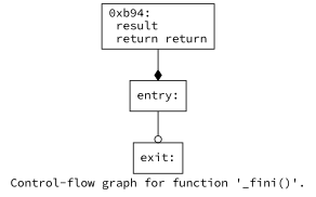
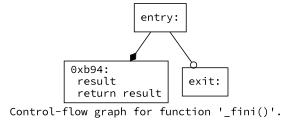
  digraph {
    fontname="Source Code Pro"
    label="Control-flow graph for function '_fini()'."
    node [fontname="Source Code Pro" shape=record]
    edge [fontname="Source Code Pro" style=solid]
    n1 [label="{entry:\l}"]
-   n2 [label="{0xb94:\l  result\l  return return\l}"]
+   n2 [label="{0xb94:\l  result\l  return result\l}"]
    n3 [label="{exit:\l}"]
-   n2 -> n1 [arrowhead=diamond]
+   n1 -> n2 [arrowhead=diamond]
    n1 -> n3 [arrowhead=odot]
  }
